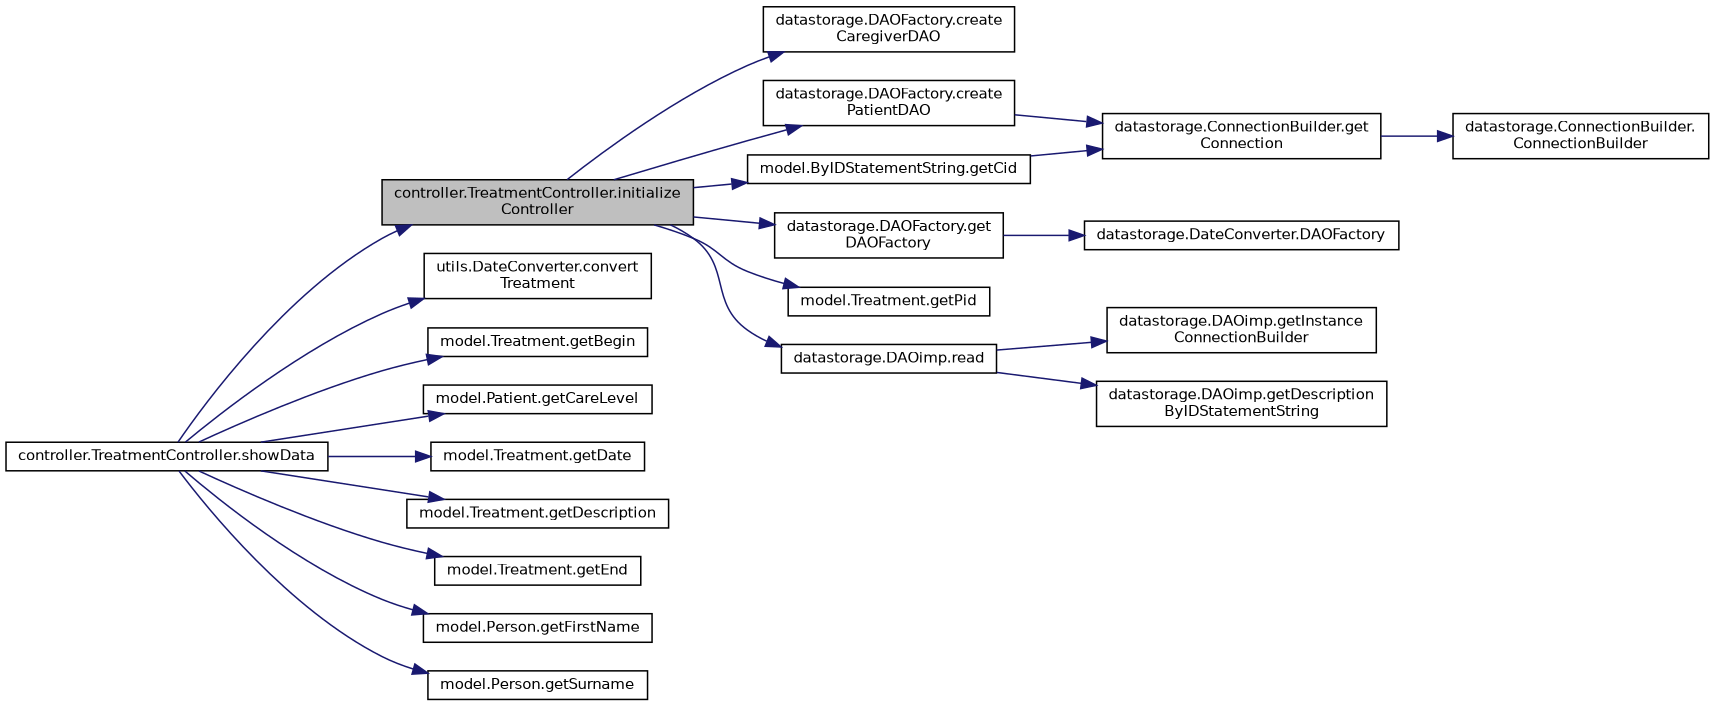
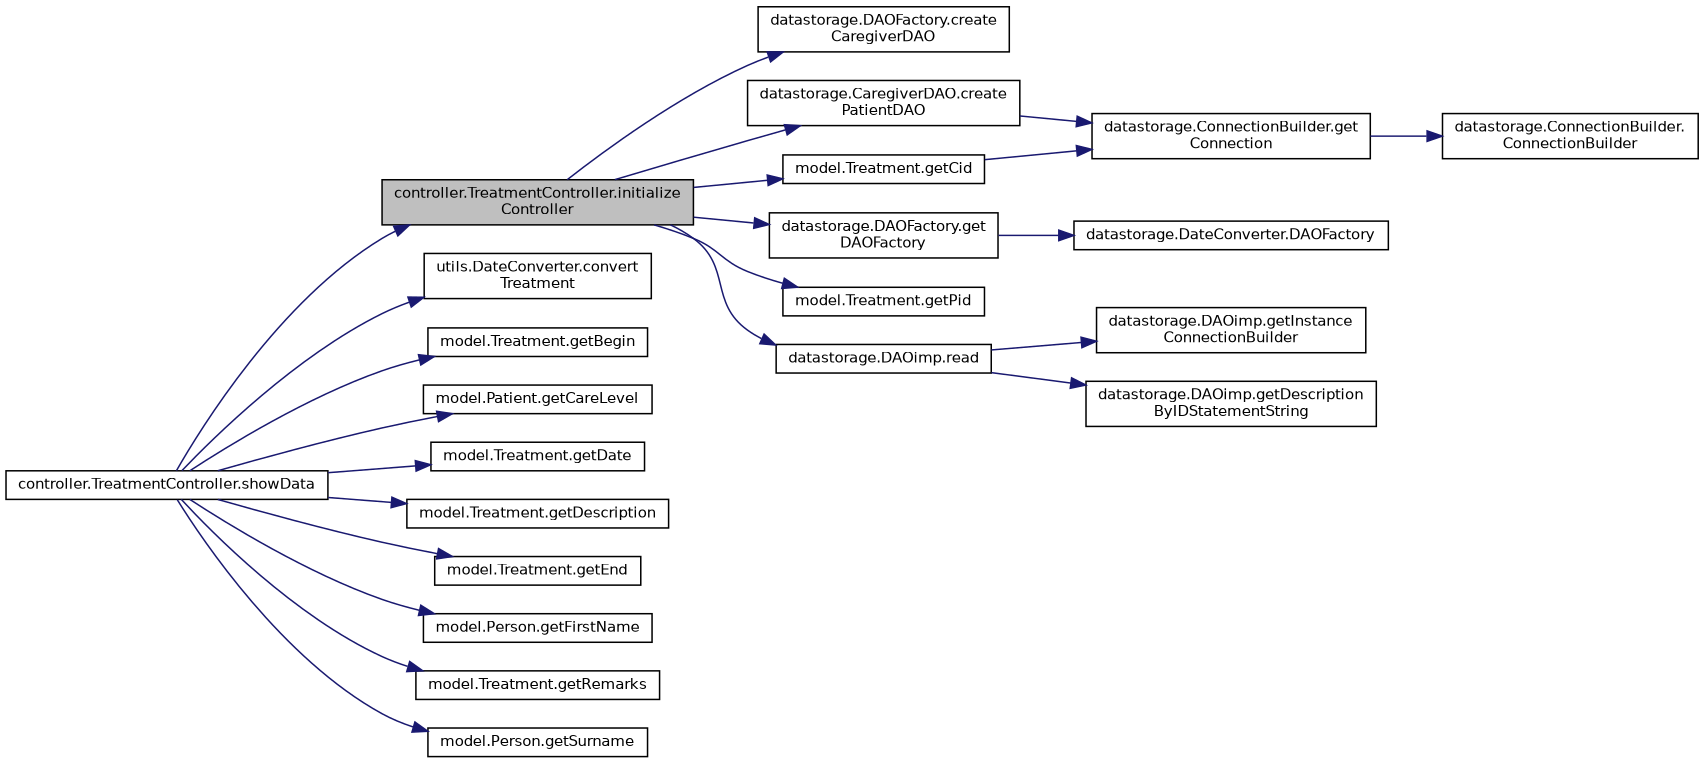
  digraph {
    rankdir=LR
    node [color=black fillcolor=white fontname=Helvetica fontsize=10 shape=record style=filled]
    edge [color=midnightblue fontname=Helvetica fontsize=10 labelfontname=Helvetica labelfontsize=10 style=solid]
    n1 [fillcolor=grey75 fontcolor=black height=0.2 label="controller.TreatmentController.initialize\lController" width=0.4]
    n2 [height=0.2 label="datastorage.DAOFactory.create\lCaregiverDAO" width=0.4]
-   n3 [height=0.2 label="datastorage.DAOFactory.create\lPatientDAO" width=0.4]
-   n4 [height=0.2 label="model.ByIDStatementString.getCid" width=0.4]
+   n3 [height=0.2 label="datastorage.CaregiverDAO.create\lPatientDAO" width=0.4]
+   n4 [height=0.2 label="model.Treatment.getCid" width=0.4]
    n5 [height=0.2 label="datastorage.DAOFactory.get\lDAOFactory" width=0.4]
    n6 [height=0.2 label="model.Treatment.getPid" width=0.4]
    n7 [height=0.2 label="datastorage.DAOimp.read" width=0.4]
    n8 [height=0.2 label="datastorage.ConnectionBuilder.get\lConnection" width=0.4]
    n9 [height=0.2 label="datastorage.DateConverter.DAOFactory" width=0.4]
    n10 [height=0.2 label="datastorage.DAOimp.getInstance\lConnectionBuilder" width=0.4]
    n11 [height=0.2 label="datastorage.DAOimp.getDescription\lByIDStatementString" width=0.4]
    n12 [height=0.2 label="controller.TreatmentController.showData" width=0.4]
    n13 [height=0.2 label="utils.DateConverter.convert\lTreatment" width=0.4]
    n14 [height=0.2 label="model.Treatment.getBegin" width=0.4]
    n15 [height=0.2 label="model.Patient.getCareLevel" width=0.4]
    n16 [height=0.2 label="model.Treatment.getDate" width=0.4]
    n17 [height=0.2 label="model.Treatment.getDescription" width=0.4]
    n18 [height=0.2 label="model.Treatment.getEnd" width=0.4]
    n19 [height=0.2 label="model.Person.getFirstName" width=0.4]
+   n20 [height=0.2 label="model.Treatment.getRemarks" width=0.4]
    n21 [height=0.2 label="model.Person.getSurname" width=0.4]
    n22 [height=0.2 label="datastorage.ConnectionBuilder.\lConnectionBuilder" width=0.4]
    n1 -> n2
    n1 -> n3
    n1 -> n4
    n1 -> n5
    n1 -> n6
    n1 -> n7
    n3 -> n8
    n4 -> n8
    n5 -> n9
    n7 -> n10
    n7 -> n11
    n8 -> n22
    n12 -> n1
    n12 -> n13
    n12 -> n14
    n12 -> n15
    n12 -> n16
    n12 -> n17
    n12 -> n18
    n12 -> n19
+   n12 -> n20
    n12 -> n21
  }
